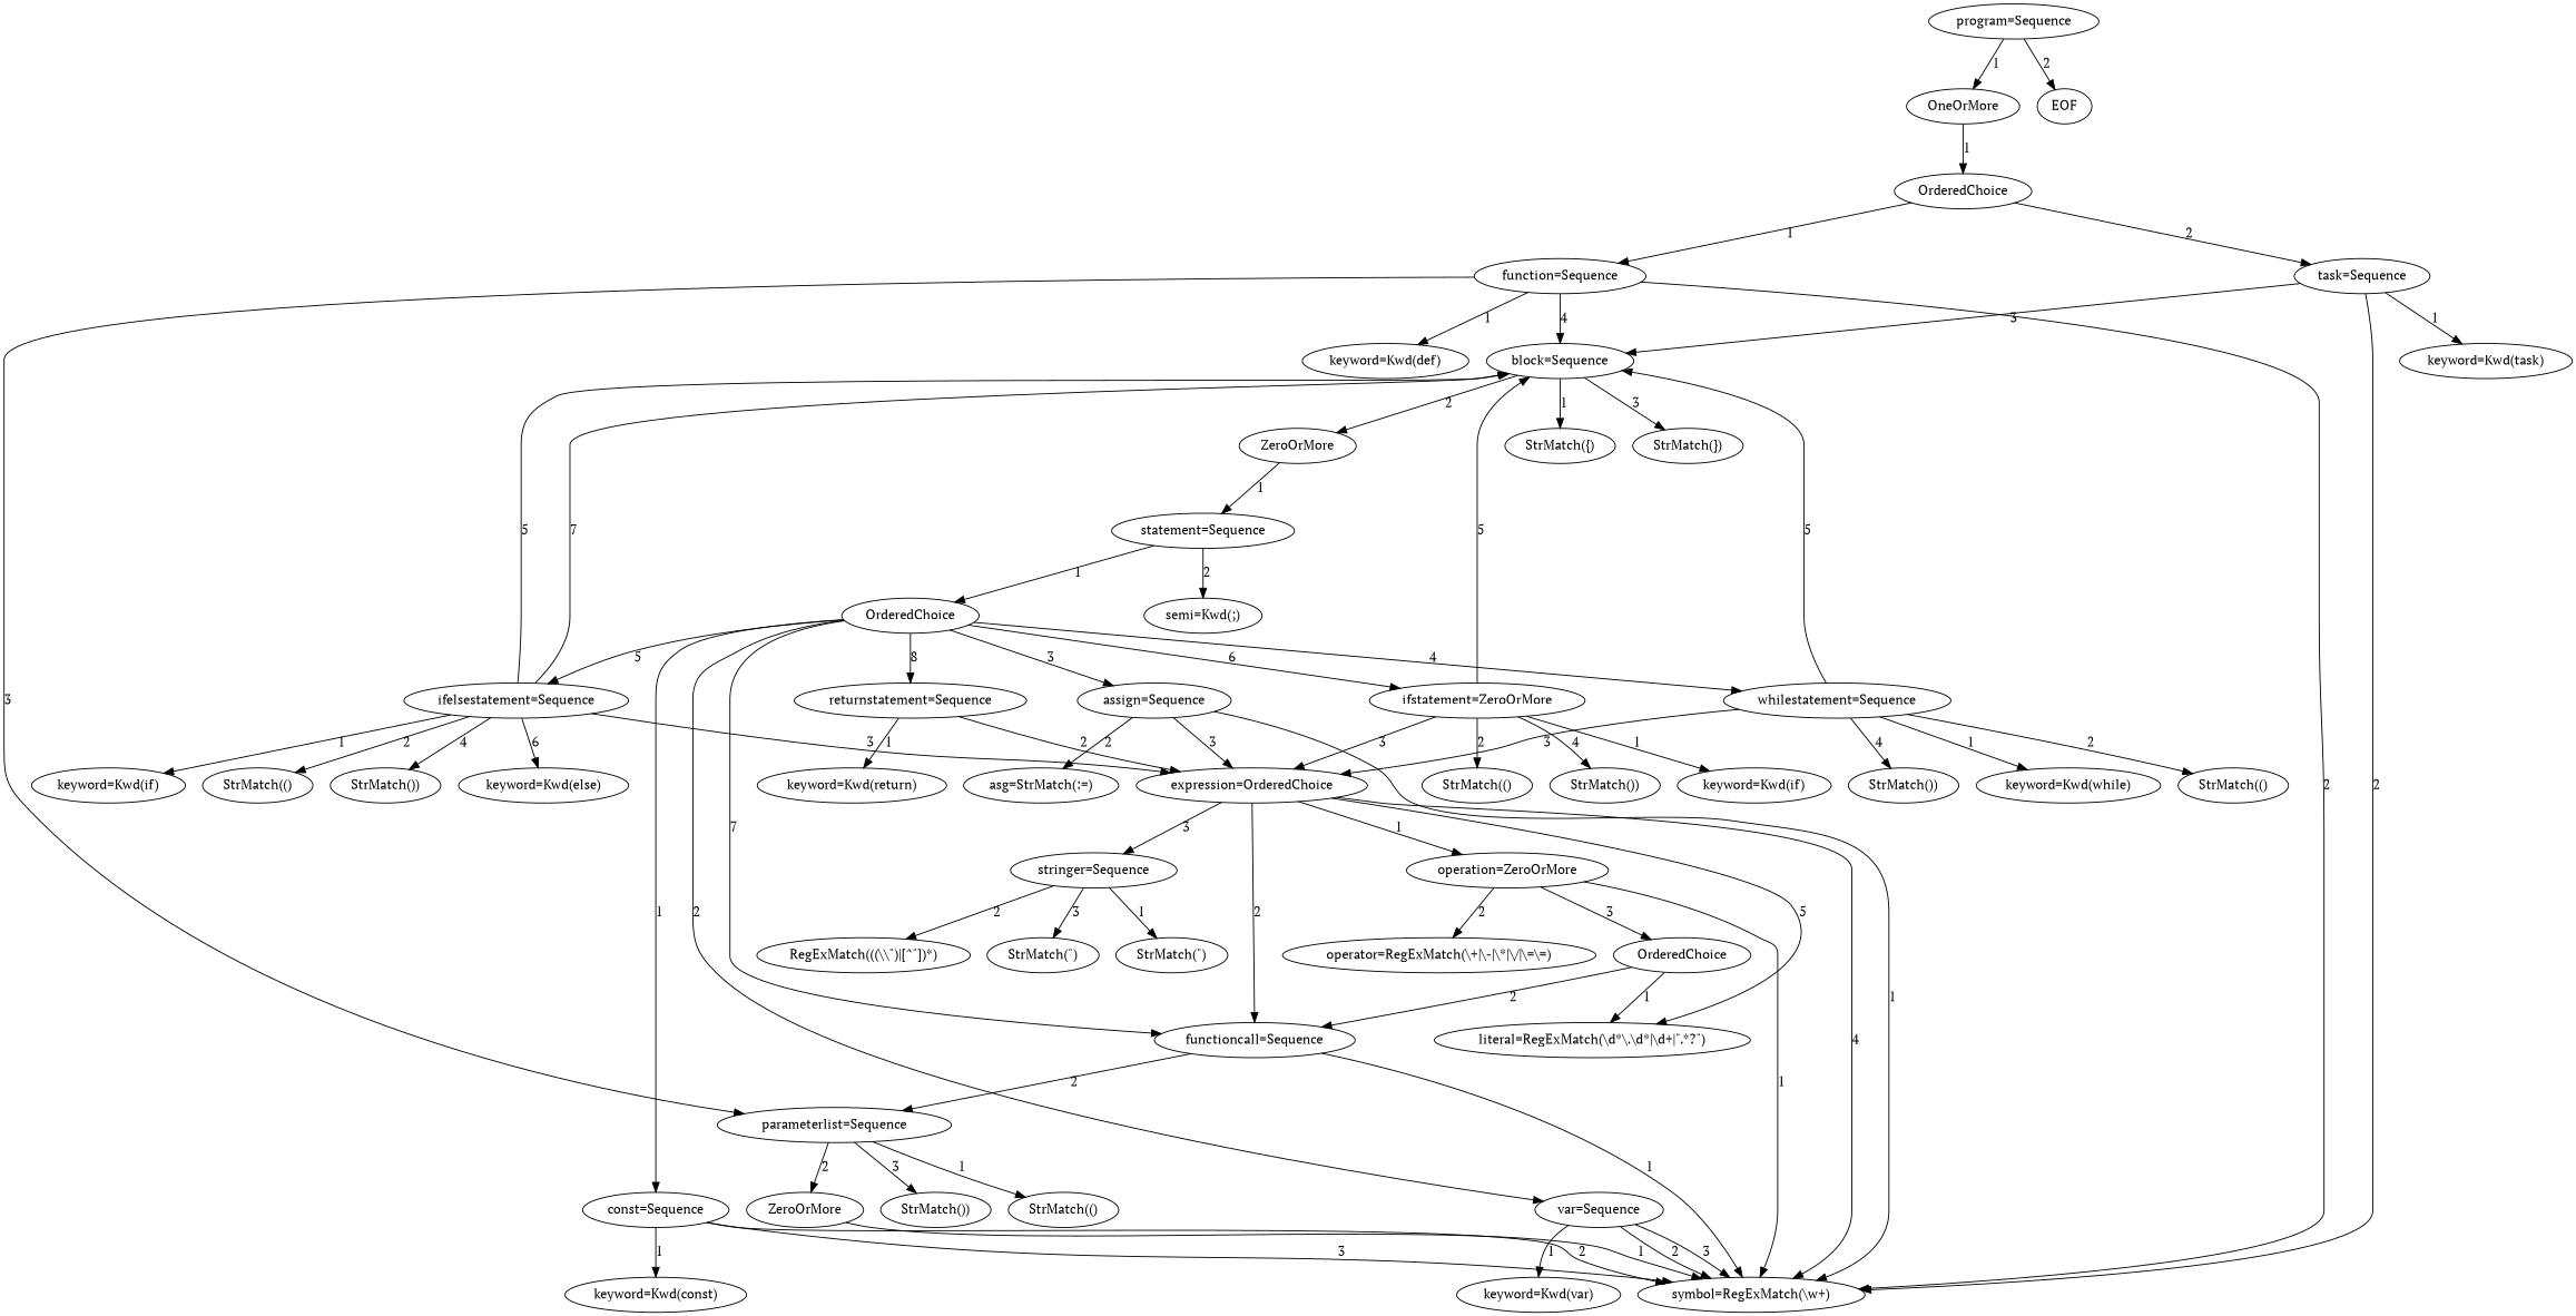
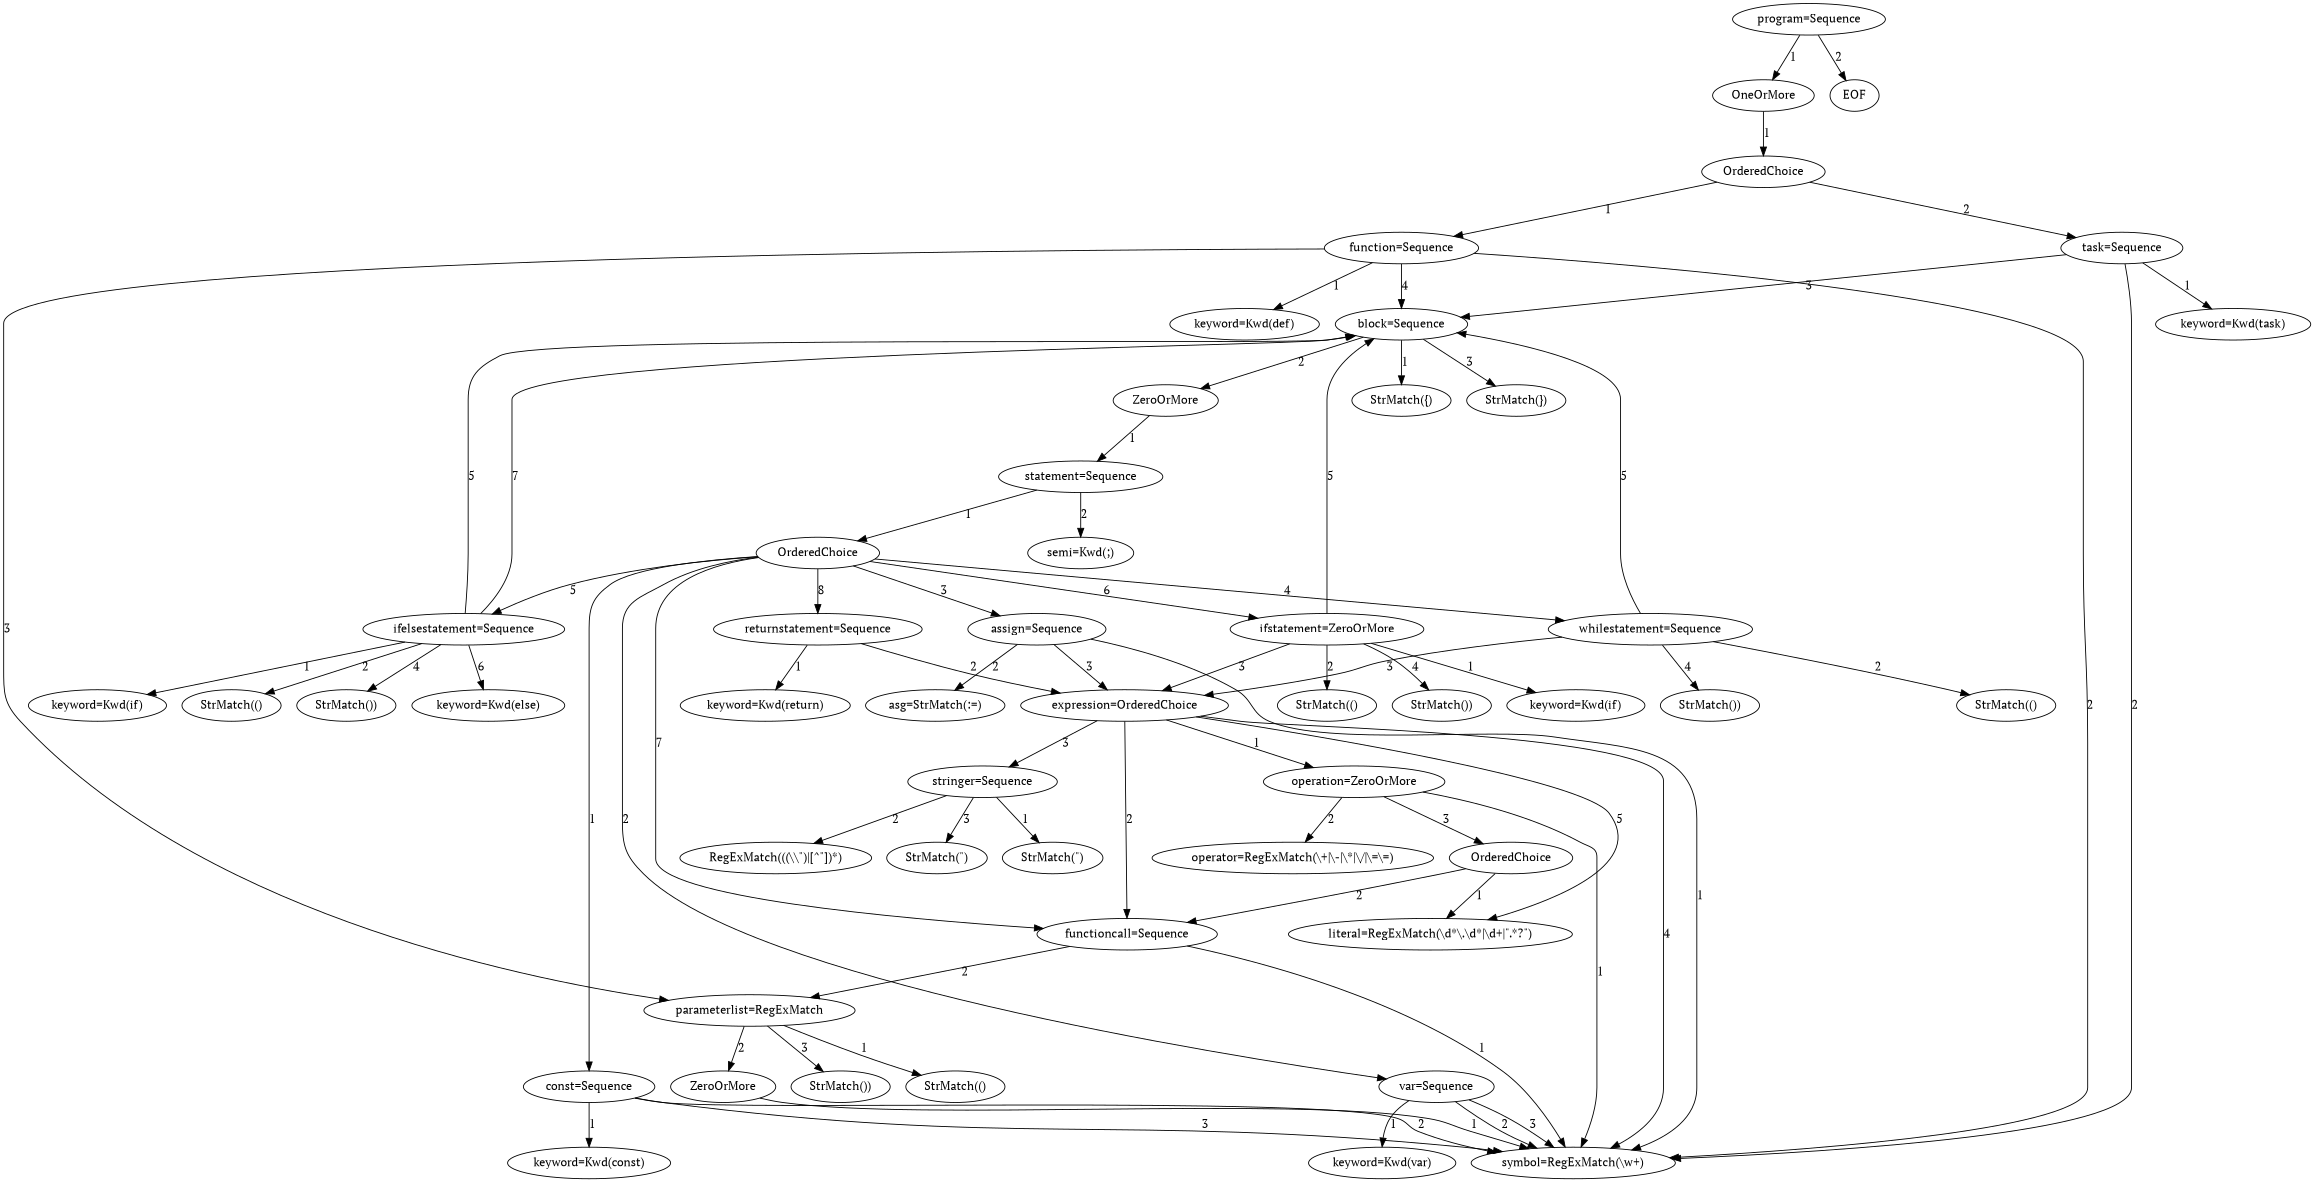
  digraph {
    fontname="PT Serif"
    node [fontname="PT Serif"]
    edge [fontname="PT Serif"]
    n1 [label="program=Sequence"]
    n2 [label=OneOrMore]
    n3 [label=EOF]
    n4 [label=OrderedChoice]
    n5 [label="function=Sequence"]
    n6 [label="task=Sequence"]
    n7 [label="keyword=Kwd(def)"]
    n8 [label="symbol=RegExMatch(\\w+)"]
-   n9 [label="parameterlist=Sequence"]
+   n9 [label="parameterlist=RegExMatch"]
    n10 [label="block=Sequence"]
    n11 [label="keyword=Kwd(task)"]
    n12 [label="StrMatch(()"]
    n13 [label=ZeroOrMore]
    n14 [label="StrMatch())"]
    n15 [label="StrMatch({)"]
    n16 [label=ZeroOrMore]
    n17 [label="StrMatch(})"]
    n18 [label="statement=Sequence"]
    n19 [label=OrderedChoice]
    n20 [label="semi=Kwd(;)"]
    n21 [label="const=Sequence"]
    n22 [label="var=Sequence"]
    n23 [label="assign=Sequence"]
    n24 [label="functioncall=Sequence"]
    n25 [label="whilestatement=Sequence"]
    n26 [label="ifelsestatement=Sequence"]
    n27 [label="ifstatement=ZeroOrMore"]
    n28 [label="returnstatement=Sequence"]
    n29 [label="keyword=Kwd(const)"]
    n30 [label="keyword=Kwd(var)"]
    n31 [label="asg=StrMatch(:=)"]
    n32 [label="expression=OrderedChoice"]
-   n33 [label="keyword=Kwd(while)"]
    n34 [label="StrMatch(()"]
    n35 [label="StrMatch())"]
    n36 [label="keyword=Kwd(if)"]
    n37 [label="StrMatch(()"]
    n38 [label="StrMatch())"]
    n39 [label="keyword=Kwd(else)"]
    n40 [label="keyword=Kwd(if)"]
    n41 [label="StrMatch(()"]
    n42 [label="StrMatch())"]
    n43 [label="keyword=Kwd(return)"]
    n44 [label="operation=ZeroOrMore"]
    n45 [label="literal=RegExMatch(\\d*\\.\\d*|\\d+|\".*?\")"]
    n46 [label="stringer=Sequence"]
    n47 [label="operator=RegExMatch(\\+|\\-|\\*|\\/|\\=\\=)"]
    n48 [label=OrderedChoice]
    n49 [label="StrMatch(\")"]
    n50 [label="RegExMatch(((\\\\\")|[^\"])*)"]
    n51 [label="StrMatch(\")"]
    n1 -> n2 [label=1]
    n1 -> n3 [label=2]
    n2 -> n4 [label=1]
    n4 -> n5 [label=1]
    n4 -> n6 [label=2]
    n5 -> n7 [label=1]
    n5 -> n8 [label=2]
    n5 -> n9 [label=3]
    n5 -> n10 [label=4]
    n6 -> n8 [label=2]
    n6 -> n10 [label=3]
    n6 -> n11 [label=1]
    n9 -> n12 [label=1]
    n9 -> n13 [label=2]
    n9 -> n14 [label=3]
    n10 -> n15 [label=1]
    n10 -> n16 [label=2]
    n10 -> n17 [label=3]
    n13 -> n8 [label=1]
    n16 -> n18 [label=1]
    n18 -> n19 [label=1]
    n18 -> n20 [label=2]
    n19 -> n21 [label=1]
    n19 -> n22 [label=2]
    n19 -> n23 [label=3]
    n19 -> n24 [label=7]
    n19 -> n25 [label=4]
    n19 -> n26 [label=5]
    n19 -> n27 [label=6]
    n19 -> n28 [label=8]
    n21 -> n8 [label=2]
    n21 -> n8 [label=3]
    n21 -> n29 [label=1]
    n22 -> n8 [label=2]
    n22 -> n8 [label=3]
    n22 -> n30 [label=1]
    n23 -> n8 [label=1]
    n23 -> n31 [label=2]
    n23 -> n32 [label=3]
    n24 -> n8 [label=1]
    n24 -> n9 [label=2]
    n25 -> n10 [label=5]
    n25 -> n32 [label=3]
-   n25 -> n33 [label=1]
    n25 -> n34 [label=2]
    n25 -> n35 [label=4]
    n26 -> n10 [label=5]
    n26 -> n10 [label=7]
-   n26 -> n32 [label=3]
    n26 -> n36 [label=1]
    n26 -> n37 [label=2]
    n26 -> n38 [label=4]
    n26 -> n39 [label=6]
    n27 -> n10 [label=5]
    n27 -> n32 [label=3]
    n27 -> n40 [label=1]
    n27 -> n41 [label=2]
    n27 -> n42 [label=4]
    n28 -> n32 [label=2]
    n28 -> n43 [label=1]
    n32 -> n8 [label=4]
    n32 -> n24 [label=2]
    n32 -> n44 [label=1]
    n32 -> n45 [label=5]
    n32 -> n46 [label=3]
    n44 -> n8 [label=1]
    n44 -> n47 [label=2]
    n44 -> n48 [label=3]
    n46 -> n49 [label=1]
    n46 -> n50 [label=2]
    n46 -> n51 [label=3]
    n48 -> n24 [label=2]
    n48 -> n45 [label=1]
  }
